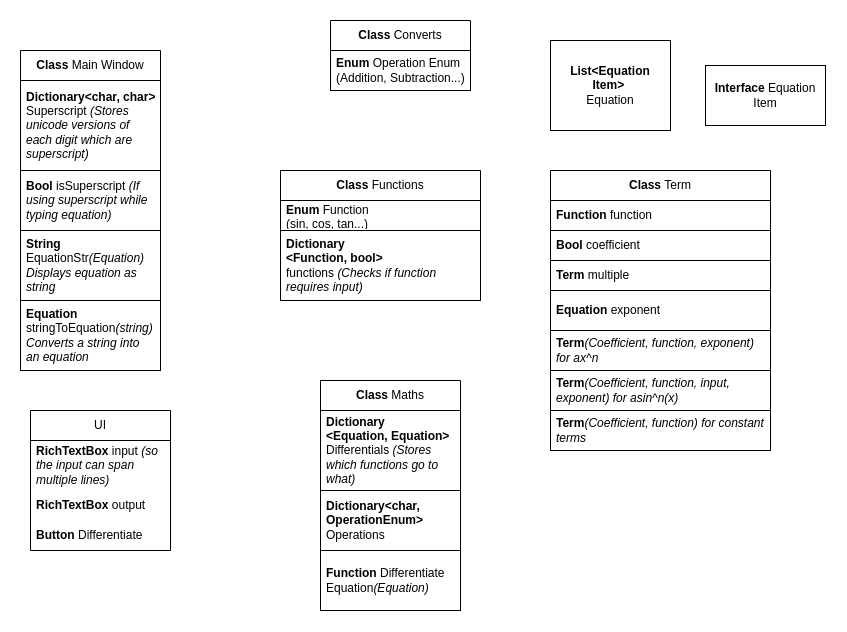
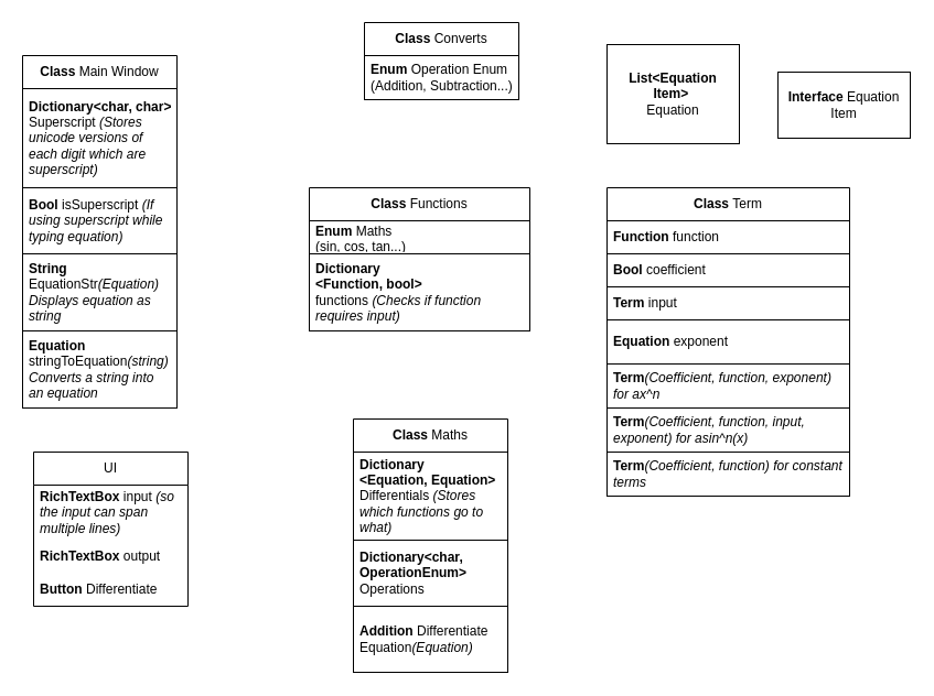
  <mxCell id="0" />
  <mxCell id="1" parent="0" />
  <mxCell id="2" value="&lt;b&gt;Interface &lt;/b&gt;Equation Item" style="rounded=0;whiteSpace=wrap;html=1;" parent="1" vertex="1"><mxGeometry x="705" y="65" width="120" height="60" as="geometry" /></mxCell>
  <mxCell id="3" value="&lt;b&gt;Class &lt;/b&gt;Converts" style="swimlane;fontStyle=0;childLayout=stackLayout;horizontal=1;startSize=30;horizontalStack=0;resizeParent=1;resizeParentMax=0;resizeLast=0;collapsible=1;marginBottom=0;whiteSpace=wrap;html=1;" parent="1" vertex="1"><mxGeometry x="330" y="20" width="140" height="70" as="geometry" /></mxCell>
  <mxCell id="4" value="&lt;b&gt;Enum &lt;/b&gt;Operation Enum (Addition, Subtraction...)" style="text;strokeColor=default;fillColor=none;align=left;verticalAlign=middle;spacingLeft=4;spacingRight=4;overflow=hidden;points=[[0,0.5],[1,0.5]];portConstraint=eastwest;rotatable=0;whiteSpace=wrap;html=1;" parent="3" vertex="1"><mxGeometry y="30" width="140" height="40" as="geometry" /></mxCell>
  <mxCell id="5" value="&lt;b&gt;Class &lt;/b&gt;Functions" style="swimlane;fontStyle=0;childLayout=stackLayout;horizontal=1;startSize=30;horizontalStack=0;resizeParent=1;resizeParentMax=0;resizeLast=0;collapsible=1;marginBottom=0;whiteSpace=wrap;html=1;" parent="1" vertex="1"><mxGeometry x="280" y="170" width="200" height="130" as="geometry" /></mxCell>
- <mxCell id="6" value="&lt;b&gt;Enum &lt;/b&gt;Function&lt;br&gt;(sin, cos, tan...)" style="text;strokeColor=default;fillColor=none;align=left;verticalAlign=middle;spacingLeft=4;spacingRight=4;overflow=hidden;points=[[0,0.5],[1,0.5]];portConstraint=eastwest;rotatable=0;whiteSpace=wrap;html=1;" parent="5" vertex="1"><mxGeometry y="30" width="200" height="30" as="geometry" /></mxCell>
+ <mxCell id="6" value="&lt;b&gt;Enum &lt;/b&gt;Maths&lt;br&gt;(sin, cos, tan...)" style="text;strokeColor=default;fillColor=none;align=left;verticalAlign=middle;spacingLeft=4;spacingRight=4;overflow=hidden;points=[[0,0.5],[1,0.5]];portConstraint=eastwest;rotatable=0;whiteSpace=wrap;html=1;" parent="5" vertex="1"><mxGeometry y="30" width="200" height="30" as="geometry" /></mxCell>
  <mxCell id="7" value="&lt;b&gt;Dictionary&lt;br&gt;&amp;lt;Function, bool&amp;gt; &lt;/b&gt;functions&lt;b&gt;&amp;nbsp;&lt;/b&gt;&lt;i&gt;(Checks if function requires input)&lt;/i&gt;" style="text;strokeColor=default;fillColor=default;align=left;verticalAlign=middle;spacingLeft=4;spacingRight=4;overflow=hidden;points=[[0,0.5],[1,0.5]];portConstraint=eastwest;rotatable=0;whiteSpace=wrap;html=1;" parent="5" vertex="1"><mxGeometry y="60" width="200" height="70" as="geometry" /></mxCell>
  <mxCell id="8" value="&lt;b&gt;Class &lt;/b&gt;Term" style="swimlane;fontStyle=0;childLayout=stackLayout;horizontal=1;startSize=30;horizontalStack=0;resizeParent=1;resizeParentMax=0;resizeLast=0;collapsible=1;marginBottom=0;whiteSpace=wrap;html=1;strokeColor=default;fillColor=default;" parent="1" vertex="1"><mxGeometry x="550" y="170" width="220" height="280" as="geometry" /></mxCell>
  <mxCell id="9" value="&lt;b&gt;Function &lt;/b&gt;function" style="text;strokeColor=default;fillColor=none;align=left;verticalAlign=middle;spacingLeft=4;spacingRight=4;overflow=hidden;points=[[0,0.5],[1,0.5]];portConstraint=eastwest;rotatable=0;whiteSpace=wrap;html=1;" parent="8" vertex="1"><mxGeometry y="30" width="220" height="30" as="geometry" /></mxCell>
  <mxCell id="10" value="&lt;b&gt;Bool &lt;/b&gt;coefficient" style="text;strokeColor=default;fillColor=none;align=left;verticalAlign=middle;spacingLeft=4;spacingRight=4;overflow=hidden;points=[[0,0.5],[1,0.5]];portConstraint=eastwest;rotatable=0;whiteSpace=wrap;html=1;" parent="8" vertex="1"><mxGeometry y="60" width="220" height="30" as="geometry" /></mxCell>
- <mxCell id="11" value="&lt;b&gt;Term&amp;nbsp;&lt;/b&gt;multiple" style="text;strokeColor=default;fillColor=none;align=left;verticalAlign=middle;spacingLeft=4;spacingRight=4;overflow=hidden;points=[[0,0.5],[1,0.5]];portConstraint=eastwest;rotatable=0;whiteSpace=wrap;html=1;" parent="8" vertex="1"><mxGeometry y="90" width="220" height="30" as="geometry" /></mxCell>
+ <mxCell id="11" value="&lt;b&gt;Term&amp;nbsp;&lt;/b&gt;input" style="text;strokeColor=default;fillColor=none;align=left;verticalAlign=middle;spacingLeft=4;spacingRight=4;overflow=hidden;points=[[0,0.5],[1,0.5]];portConstraint=eastwest;rotatable=0;whiteSpace=wrap;html=1;" parent="8" vertex="1"><mxGeometry y="90" width="220" height="30" as="geometry" /></mxCell>
  <mxCell id="12" value="&lt;b&gt;Equation&amp;nbsp;&lt;/b&gt;exponent" style="text;strokeColor=default;fillColor=none;align=left;verticalAlign=middle;spacingLeft=4;spacingRight=4;overflow=hidden;points=[[0,0.5],[1,0.5]];portConstraint=eastwest;rotatable=0;whiteSpace=wrap;html=1;" parent="8" vertex="1"><mxGeometry y="120" width="220" height="40" as="geometry" /></mxCell>
  <mxCell id="13" value="&lt;b&gt;Term&lt;/b&gt;&lt;i&gt;(Coefficient, function, exponent) for ax^n&lt;/i&gt;" style="text;strokeColor=default;fillColor=none;align=left;verticalAlign=middle;spacingLeft=4;spacingRight=4;overflow=hidden;points=[[0,0.5],[1,0.5]];portConstraint=eastwest;rotatable=0;whiteSpace=wrap;html=1;" parent="8" vertex="1"><mxGeometry y="160" width="220" height="40" as="geometry" /></mxCell>
  <mxCell id="14" value="&lt;b&gt;Term&lt;/b&gt;&lt;i&gt;(Coefficient, function, input, exponent) for asin^n(x)&lt;/i&gt;" style="text;strokeColor=default;fillColor=none;align=left;verticalAlign=middle;spacingLeft=4;spacingRight=4;overflow=hidden;points=[[0,0.5],[1,0.5]];portConstraint=eastwest;rotatable=0;whiteSpace=wrap;html=1;" parent="8" vertex="1"><mxGeometry y="200" width="220" height="40" as="geometry" /></mxCell>
  <mxCell id="15" value="&lt;b&gt;Term&lt;/b&gt;&lt;i&gt;(Coefficient, function) for constant terms&lt;/i&gt;" style="text;strokeColor=default;fillColor=none;align=left;verticalAlign=middle;spacingLeft=4;spacingRight=4;overflow=hidden;points=[[0,0.5],[1,0.5]];portConstraint=eastwest;rotatable=0;whiteSpace=wrap;html=1;" parent="8" vertex="1"><mxGeometry y="240" width="220" height="40" as="geometry" /></mxCell>
  <mxCell id="16" value="&lt;b&gt;Class &lt;/b&gt;Maths" style="swimlane;fontStyle=0;childLayout=stackLayout;horizontal=1;startSize=30;horizontalStack=0;resizeParent=1;resizeParentMax=0;resizeLast=0;collapsible=1;marginBottom=0;whiteSpace=wrap;html=1;strokeColor=default;fillColor=default;" parent="1" vertex="1"><mxGeometry x="320" y="380" width="140" height="230" as="geometry" /></mxCell>
  <mxCell id="17" value="&lt;b&gt;Dictionary&lt;/b&gt;&lt;br&gt;&lt;b&gt;&amp;lt;Equation, Equation&amp;gt;&amp;nbsp;&lt;br&gt;&lt;/b&gt;Differentials &lt;i&gt;(Stores which functions go to what)&lt;/i&gt;" style="text;strokeColor=default;fillColor=none;align=left;verticalAlign=middle;spacingLeft=4;spacingRight=4;overflow=hidden;points=[[0,0.5],[1,0.5]];portConstraint=eastwest;rotatable=0;whiteSpace=wrap;html=1;" parent="16" vertex="1"><mxGeometry y="30" width="140" height="80" as="geometry" /></mxCell>
  <mxCell id="18" value="&lt;b&gt;Dictionary&amp;lt;char, OperationEnum&amp;gt;&lt;/b&gt; Operations" style="text;strokeColor=default;fillColor=none;align=left;verticalAlign=middle;spacingLeft=4;spacingRight=4;overflow=hidden;points=[[0,0.5],[1,0.5]];portConstraint=eastwest;rotatable=0;whiteSpace=wrap;html=1;" parent="16" vertex="1"><mxGeometry y="110" width="140" height="60" as="geometry" /></mxCell>
- <mxCell id="19" value="&lt;b&gt;Function &lt;/b&gt;Differentiate Equation&lt;i&gt;(Equation)&lt;/i&gt;" style="text;strokeColor=default;fillColor=none;align=left;verticalAlign=middle;spacingLeft=4;spacingRight=4;overflow=hidden;points=[[0,0.5],[1,0.5]];portConstraint=eastwest;rotatable=0;whiteSpace=wrap;html=1;" vertex="1" parent="16"><mxGeometry y="170" width="140" height="60" as="geometry" /></mxCell>
+ <mxCell id="19" value="&lt;b&gt;Addition &lt;/b&gt;Differentiate Equation&lt;i&gt;(Equation)&lt;/i&gt;" style="text;strokeColor=default;fillColor=none;align=left;verticalAlign=middle;spacingLeft=4;spacingRight=4;overflow=hidden;points=[[0,0.5],[1,0.5]];portConstraint=eastwest;rotatable=0;whiteSpace=wrap;html=1;" vertex="1" parent="16"><mxGeometry y="170" width="140" height="60" as="geometry" /></mxCell>
  <mxCell id="20" value="&lt;b&gt;Class &lt;/b&gt;Main Window" style="swimlane;fontStyle=0;childLayout=stackLayout;horizontal=1;startSize=30;horizontalStack=0;resizeParent=1;resizeParentMax=0;resizeLast=0;collapsible=1;marginBottom=0;whiteSpace=wrap;html=1;strokeColor=default;fillColor=default;" parent="1" vertex="1"><mxGeometry x="20" y="50" width="140" height="320" as="geometry"><mxRectangle x="170" y="430" width="150" height="30" as="alternateBounds" /></mxGeometry></mxCell>
  <mxCell id="21" value="&lt;b&gt;Dictionary&amp;lt;char, char&amp;gt; &lt;/b&gt;Superscript &lt;i&gt;(Stores unicode versions of each digit which are superscript)&lt;/i&gt;" style="text;strokeColor=default;fillColor=none;align=left;verticalAlign=middle;spacingLeft=4;spacingRight=4;overflow=hidden;points=[[0,0.5],[1,0.5]];portConstraint=eastwest;rotatable=0;whiteSpace=wrap;html=1;" parent="20" vertex="1"><mxGeometry y="30" width="140" height="90" as="geometry" /></mxCell>
  <mxCell id="22" value="&lt;b&gt;Bool &lt;/b&gt;isSuperscript &lt;i&gt;(If using superscript while typing equation)&lt;/i&gt;" style="text;strokeColor=default;fillColor=none;align=left;verticalAlign=middle;spacingLeft=4;spacingRight=4;overflow=hidden;points=[[0,0.5],[1,0.5]];portConstraint=eastwest;rotatable=0;whiteSpace=wrap;html=1;" parent="20" vertex="1"><mxGeometry y="120" width="140" height="60" as="geometry" /></mxCell>
  <mxCell id="23" value="&lt;b&gt;String &lt;/b&gt;EquationStr&lt;i&gt;(Equation)&lt;/i&gt;&lt;br&gt;&lt;i&gt;Displays equation as string&lt;/i&gt;" style="text;strokeColor=default;fillColor=none;align=left;verticalAlign=middle;spacingLeft=4;spacingRight=4;overflow=hidden;points=[[0,0.5],[1,0.5]];portConstraint=eastwest;rotatable=0;whiteSpace=wrap;html=1;" parent="20" vertex="1"><mxGeometry y="180" width="140" height="70" as="geometry" /></mxCell>
  <mxCell id="24" value="&lt;b&gt;Equation &lt;/b&gt;stringToEquation&lt;i&gt;(string)&lt;br&gt;Converts a string into an equation&lt;/i&gt;" style="text;strokeColor=default;fillColor=none;align=left;verticalAlign=middle;spacingLeft=4;spacingRight=4;overflow=hidden;points=[[0,0.5],[1,0.5]];portConstraint=eastwest;rotatable=0;whiteSpace=wrap;html=1;" vertex="1" parent="20"><mxGeometry y="250" width="140" height="70" as="geometry" /></mxCell>
  <mxCell id="25" value="&lt;b&gt;List&amp;lt;Equation Item&amp;gt;&amp;nbsp;&lt;br&gt;&lt;/b&gt;Equation" style="rounded=0;whiteSpace=wrap;html=1;" vertex="1" parent="1"><mxGeometry x="550" y="40" width="120" height="90" as="geometry" /></mxCell>
  <mxCell id="26" value="UI" style="swimlane;fontStyle=0;childLayout=stackLayout;horizontal=1;startSize=30;horizontalStack=0;resizeParent=1;resizeParentMax=0;resizeLast=0;collapsible=1;marginBottom=0;whiteSpace=wrap;html=1;strokeColor=default;" vertex="1" parent="1"><mxGeometry x="30" y="410" width="140" height="140" as="geometry" /></mxCell>
  <mxCell id="27" value="&lt;b&gt;RichTextBox &lt;/b&gt;input &lt;i&gt;(so the input can span multiple lines)&lt;/i&gt;" style="text;strokeColor=none;fillColor=none;align=left;verticalAlign=middle;spacingLeft=4;spacingRight=4;overflow=hidden;points=[[0,0.5],[1,0.5]];portConstraint=eastwest;rotatable=0;whiteSpace=wrap;html=1;" vertex="1" parent="26"><mxGeometry y="30" width="140" height="50" as="geometry" /></mxCell>
  <mxCell id="28" value="&lt;b&gt;RichTextBox &lt;/b&gt;output" style="text;strokeColor=none;fillColor=none;align=left;verticalAlign=middle;spacingLeft=4;spacingRight=4;overflow=hidden;points=[[0,0.5],[1,0.5]];portConstraint=eastwest;rotatable=0;whiteSpace=wrap;html=1;" vertex="1" parent="26"><mxGeometry y="80" width="140" height="30" as="geometry" /></mxCell>
  <mxCell id="29" value="&lt;b&gt;Button &lt;/b&gt;Differentiate" style="text;strokeColor=none;fillColor=none;align=left;verticalAlign=middle;spacingLeft=4;spacingRight=4;overflow=hidden;points=[[0,0.5],[1,0.5]];portConstraint=eastwest;rotatable=0;whiteSpace=wrap;html=1;" vertex="1" parent="26"><mxGeometry y="110" width="140" height="30" as="geometry" /></mxCell>
